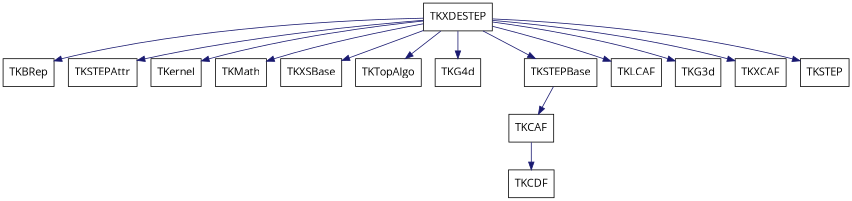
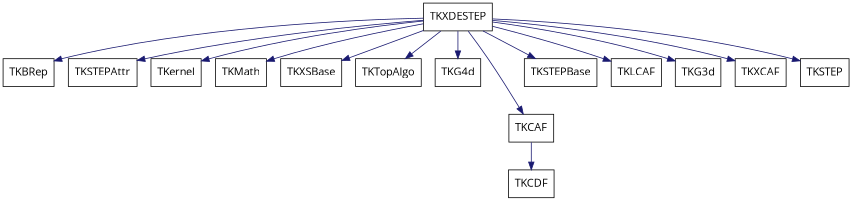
  digraph {
    aspect=1
    fontname="Open Sans"
    node [fontname="Open Sans" shape=box]
    edge [color=midnightblue fontname="Open Sans" style=solid]
    TKXDESTEP
    TKBRep
    TKSTEPAttr
    TKernel
    TKMath
    TKXSBase
    TKTopAlgo
    n8 [label=TKG4d]
    TKCAF
    TKSTEPBase
    TKLCAF
    TKG3d
    TKXCAF
    TKSTEP
    TKCDF
    TKXDESTEP -> TKBRep
    TKXDESTEP -> TKSTEPAttr
    TKXDESTEP -> TKernel
    TKXDESTEP -> TKMath
    TKXDESTEP -> TKXSBase
    TKXDESTEP -> TKTopAlgo
    TKXDESTEP -> n8
-   TKSTEPBase -> TKCAF
+   TKXDESTEP -> TKCAF
    TKXDESTEP -> TKSTEPBase
    TKXDESTEP -> TKLCAF
    TKXDESTEP -> TKG3d
    TKXDESTEP -> TKXCAF
    TKXDESTEP -> TKSTEP
    TKCAF -> TKCDF
  }
